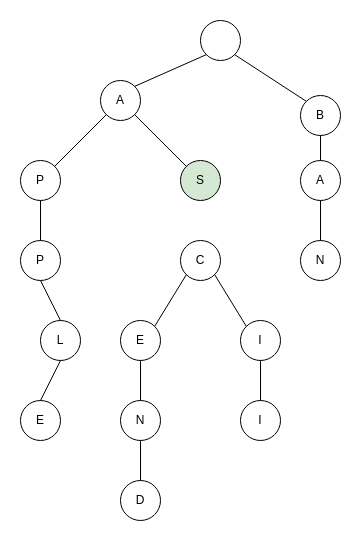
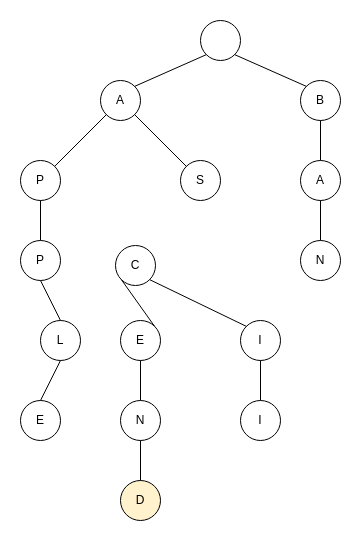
  <mxCell id="0" />
  <mxCell id="1" parent="0" />
  <mxCell id="2" value="" style="ellipse;whiteSpace=wrap;html=1;" parent="1" vertex="1"><mxGeometry x="200" y="20" width="40" height="40" as="geometry" /></mxCell>
  <mxCell id="3" value="A" style="ellipse;whiteSpace=wrap;html=1;" parent="1" vertex="1"><mxGeometry x="100" y="80" width="40" height="40" as="geometry" /></mxCell>
- <mxCell id="4" value="B" style="ellipse;whiteSpace=wrap;html=1;" parent="1" vertex="1"><mxGeometry x="300" y="95" width="40" height="40" as="geometry" /></mxCell>
- <mxCell id="5" value="S" style="ellipse;whiteSpace=wrap;html=1;fillColor=#d5e8d4;" parent="1" vertex="1"><mxGeometry x="180" y="160" width="40" height="40" as="geometry" /></mxCell>
+ <mxCell id="4" value="B" style="ellipse;whiteSpace=wrap;html=1;" parent="1" vertex="1"><mxGeometry x="300" y="80" width="40" height="40" as="geometry" /></mxCell>
+ <mxCell id="5" value="S" style="ellipse;whiteSpace=wrap;html=1;" parent="1" vertex="1"><mxGeometry x="180" y="160" width="40" height="40" as="geometry" /></mxCell>
  <mxCell id="6" value="A" style="ellipse;whiteSpace=wrap;html=1;" parent="1" vertex="1"><mxGeometry x="300" y="160" width="40" height="40" as="geometry" /></mxCell>
  <mxCell id="7" value="N" style="ellipse;whiteSpace=wrap;html=1;" parent="1" vertex="1"><mxGeometry x="300" y="240" width="40" height="40" as="geometry" /></mxCell>
  <mxCell id="8" value="P" style="ellipse;whiteSpace=wrap;html=1;" parent="1" vertex="1"><mxGeometry x="20" y="160" width="40" height="40" as="geometry" /></mxCell>
  <mxCell id="9" value="P" style="ellipse;whiteSpace=wrap;html=1;" parent="1" vertex="1"><mxGeometry x="20" y="240" width="40" height="40" as="geometry" /></mxCell>
  <mxCell id="10" value="L" style="ellipse;whiteSpace=wrap;html=1;" parent="1" vertex="1"><mxGeometry x="40" y="320" width="40" height="40" as="geometry" /></mxCell>
  <mxCell id="11" value="E" style="ellipse;whiteSpace=wrap;html=1;" parent="1" vertex="1"><mxGeometry x="20" y="400" width="40" height="40" as="geometry" /></mxCell>
- <mxCell id="12" value="C" style="ellipse;whiteSpace=wrap;html=1;" parent="1" vertex="1"><mxGeometry x="180" y="240" width="40" height="40" as="geometry" /></mxCell>
+ <mxCell id="12" value="C" style="ellipse;whiteSpace=wrap;html=1;" parent="1" vertex="1"><mxGeometry x="115" y="245" width="40" height="40" as="geometry" /></mxCell>
  <mxCell id="13" value="E" style="ellipse;whiteSpace=wrap;html=1;" parent="1" vertex="1"><mxGeometry x="120" y="320" width="40" height="40" as="geometry" /></mxCell>
  <mxCell id="14" value="I" style="ellipse;whiteSpace=wrap;html=1;" parent="1" vertex="1"><mxGeometry x="240" y="320" width="40" height="40" as="geometry" /></mxCell>
  <mxCell id="15" value="N" style="ellipse;whiteSpace=wrap;html=1;" parent="1" vertex="1"><mxGeometry x="120" y="400" width="40" height="40" as="geometry" /></mxCell>
  <mxCell id="16" value="I" style="ellipse;whiteSpace=wrap;html=1;" parent="1" vertex="1"><mxGeometry x="240" y="400" width="40" height="40" as="geometry" /></mxCell>
- <mxCell id="17" value="D" style="ellipse;whiteSpace=wrap;html=1;" parent="1" vertex="1"><mxGeometry x="120" y="480" width="40" height="40" as="geometry" /></mxCell>
+ <mxCell id="17" value="D" style="ellipse;whiteSpace=wrap;html=1;fillColor=#fff2cc;" parent="1" vertex="1"><mxGeometry x="120" y="480" width="40" height="40" as="geometry" /></mxCell>
  <mxCell id="18" value="" style="endArrow=none;html=1;exitX=0;exitY=1;exitDx=0;exitDy=0;entryX=1;entryY=0;entryDx=0;entryDy=0;" parent="1" source="2" target="3" edge="1"><mxGeometry width="50" height="50" relative="1" as="geometry"><mxPoint x="-40" y="590" as="sourcePoint" /><mxPoint x="10" y="540" as="targetPoint" /></mxGeometry></mxCell>
  <mxCell id="19" value="" style="endArrow=none;html=1;exitX=1;exitY=1;exitDx=0;exitDy=0;entryX=0;entryY=0;entryDx=0;entryDy=0;" parent="1" source="2" target="4" edge="1"><mxGeometry width="50" height="50" relative="1" as="geometry"><mxPoint x="-40" y="590" as="sourcePoint" /><mxPoint x="10" y="540" as="targetPoint" /></mxGeometry></mxCell>
  <mxCell id="20" value="" style="endArrow=none;html=1;exitX=0;exitY=1;exitDx=0;exitDy=0;entryX=1;entryY=0;entryDx=0;entryDy=0;" parent="1" source="3" target="8" edge="1"><mxGeometry width="50" height="50" relative="1" as="geometry"><mxPoint x="40" y="100" as="sourcePoint" /><mxPoint x="40" y="140" as="targetPoint" /></mxGeometry></mxCell>
  <mxCell id="21" value="" style="endArrow=none;html=1;exitX=0;exitY=1;exitDx=0;exitDy=0;entryX=1;entryY=0;entryDx=0;entryDy=0;" parent="1" source="12" target="13" edge="1"><mxGeometry width="50" height="50" relative="1" as="geometry"><mxPoint x="120" y="590" as="sourcePoint" /><mxPoint x="170" y="540" as="targetPoint" /></mxGeometry></mxCell>
  <mxCell id="22" value="" style="endArrow=none;html=1;exitX=1;exitY=1;exitDx=0;exitDy=0;entryX=0;entryY=0;entryDx=0;entryDy=0;" parent="1" source="12" target="14" edge="1"><mxGeometry width="50" height="50" relative="1" as="geometry"><mxPoint x="120" y="590" as="sourcePoint" /><mxPoint x="170" y="540" as="targetPoint" /></mxGeometry></mxCell>
  <mxCell id="23" value="" style="endArrow=none;html=1;exitX=0.5;exitY=1;exitDx=0;exitDy=0;entryX=0.5;entryY=0;entryDx=0;entryDy=0;" parent="1" source="13" target="15" edge="1"><mxGeometry width="50" height="50" relative="1" as="geometry"><mxPoint x="120" y="590" as="sourcePoint" /><mxPoint x="170" y="540" as="targetPoint" /></mxGeometry></mxCell>
  <mxCell id="24" value="" style="endArrow=none;html=1;exitX=0.5;exitY=1;exitDx=0;exitDy=0;" parent="1" source="14" target="16" edge="1"><mxGeometry width="50" height="50" relative="1" as="geometry"><mxPoint x="120" y="590" as="sourcePoint" /><mxPoint x="170" y="540" as="targetPoint" /></mxGeometry></mxCell>
  <mxCell id="25" value="" style="endArrow=none;html=1;entryX=0.5;entryY=1;entryDx=0;entryDy=0;exitX=0.5;exitY=0;exitDx=0;exitDy=0;" parent="1" source="17" target="15" edge="1"><mxGeometry width="50" height="50" relative="1" as="geometry"><mxPoint x="120" y="590" as="sourcePoint" /><mxPoint x="170" y="540" as="targetPoint" /></mxGeometry></mxCell>
  <mxCell id="26" value="" style="endArrow=none;html=1;exitX=1;exitY=1;exitDx=0;exitDy=0;" parent="1" source="3" edge="1"><mxGeometry width="50" height="50" relative="1" as="geometry"><mxPoint x="200" y="100" as="sourcePoint" /><mxPoint x="186" y="166" as="targetPoint" /></mxGeometry></mxCell>
  <mxCell id="27" value="" style="endArrow=none;html=1;exitX=0.5;exitY=1;exitDx=0;exitDy=0;entryX=0.5;entryY=0;entryDx=0;entryDy=0;" parent="1" source="8" target="9" edge="1"><mxGeometry width="50" height="50" relative="1" as="geometry"><mxPoint x="-200" y="590" as="sourcePoint" /><mxPoint x="-150" y="540" as="targetPoint" /></mxGeometry></mxCell>
  <mxCell id="28" value="" style="endArrow=none;html=1;exitX=0.5;exitY=1;exitDx=0;exitDy=0;entryX=0.5;entryY=0;entryDx=0;entryDy=0;" parent="1" source="9" target="10" edge="1"><mxGeometry width="50" height="50" relative="1" as="geometry"><mxPoint x="-200" y="590" as="sourcePoint" /><mxPoint x="-150" y="540" as="targetPoint" /></mxGeometry></mxCell>
  <mxCell id="29" value="" style="endArrow=none;html=1;exitX=0.5;exitY=1;exitDx=0;exitDy=0;entryX=0.5;entryY=0;entryDx=0;entryDy=0;" parent="1" source="10" target="11" edge="1"><mxGeometry width="50" height="50" relative="1" as="geometry"><mxPoint x="-200" y="590" as="sourcePoint" /><mxPoint x="-150" y="540" as="targetPoint" /></mxGeometry></mxCell>
  <mxCell id="30" value="" style="endArrow=none;html=1;exitX=0.5;exitY=1;exitDx=0;exitDy=0;entryX=0.5;entryY=0;entryDx=0;entryDy=0;" parent="1" source="4" target="6" edge="1"><mxGeometry width="50" height="50" relative="1" as="geometry"><mxPoint x="-40" y="590" as="sourcePoint" /><mxPoint x="10" y="540" as="targetPoint" /></mxGeometry></mxCell>
  <mxCell id="31" value="" style="endArrow=none;html=1;exitX=0.5;exitY=1;exitDx=0;exitDy=0;" parent="1" source="6" target="7" edge="1"><mxGeometry width="50" height="50" relative="1" as="geometry"><mxPoint x="-40" y="590" as="sourcePoint" /><mxPoint x="10" y="540" as="targetPoint" /></mxGeometry></mxCell>
